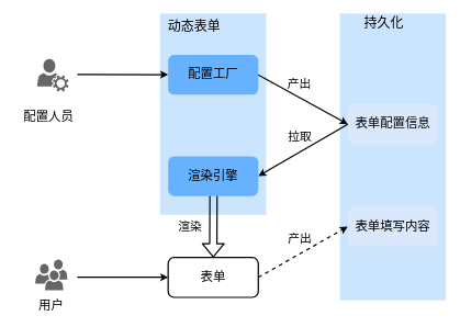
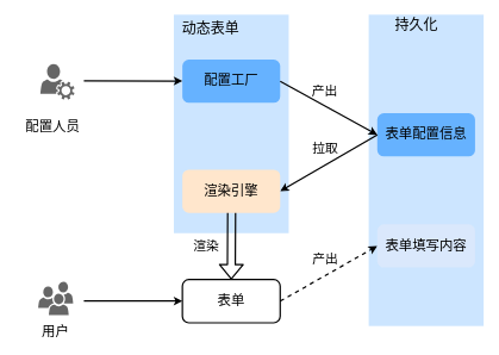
  <mxCell id="0" />
  <mxCell id="1" parent="0" />
  <mxCell id="2" value="" style="rounded=0;whiteSpace=wrap;html=1;labelBackgroundColor=none;strokeWidth=2;fontFamily=Verdana;fontSize=18;align=left;strokeColor=none;glass=0;shadow=0;fillColor=#CCE5FF;" parent="1" vertex="1"><mxGeometry x="243" y="20" width="161" height="306" as="geometry" /></mxCell>
  <mxCell id="3" value="" style="rounded=0;whiteSpace=wrap;html=1;strokeWidth=2;fontFamily=Verdana;fontSize=19;strokeColor=none;fillColor=#CCE5FF;" parent="1" vertex="1"><mxGeometry x="516" y="20" width="161" height="436" as="geometry" /></mxCell>
  <mxCell id="4" value="" style="pointerEvents=1;shadow=0;dashed=0;html=1;strokeColor=none;labelPosition=center;verticalLabelPosition=bottom;verticalAlign=top;outlineConnect=0;align=center;shape=mxgraph.office.users.user_services;aspect=fixed;fontSize=19;fontFamily=Verdana;fillColor=#666666;strokeWidth=2;" parent="1" vertex="1"><mxGeometry x="56" y="89" width="47.8" height="49.75" as="geometry" /></mxCell>
  <mxCell id="5" value="" style="pointerEvents=1;shadow=0;dashed=0;html=1;strokeColor=none;labelPosition=center;verticalLabelPosition=bottom;verticalAlign=top;outlineConnect=0;align=center;shape=mxgraph.office.users.users;aspect=fixed;fontSize=19;fontFamily=Verdana;fillColor=#666666;strokeWidth=2;" parent="1" vertex="1"><mxGeometry x="53" y="394" width="49" height="46.65" as="geometry" /></mxCell>
  <mxCell id="6" value="配置工厂" style="rounded=1;whiteSpace=wrap;html=1;fontFamily=Verdana;fontSize=19;strokeWidth=2;strokeColor=none;fillColor=#66B2FF;" parent="1" vertex="1"><mxGeometry x="255" y="83" width="137" height="60.5" as="geometry" /></mxCell>
  <mxCell id="7" value="配置人员" style="text;html=1;strokeColor=none;fillColor=none;align=center;verticalAlign=middle;whiteSpace=wrap;rounded=0;fontFamily=Verdana;fontSize=19;" parent="1" vertex="1"><mxGeometry x="20" y="167.75" width="107" height="20" as="geometry" /></mxCell>
  <mxCell id="8" value="用户" style="text;html=1;strokeColor=none;fillColor=none;align=center;verticalAlign=middle;whiteSpace=wrap;rounded=0;fontFamily=Verdana;fontSize=19;" parent="1" vertex="1"><mxGeometry x="24" y="455" width="107" height="20" as="geometry" /></mxCell>
- <mxCell id="9" value="表单配置信息" style="rounded=1;whiteSpace=wrap;html=1;fontFamily=Verdana;fontSize=19;strokeWidth=2;strokeColor=none;fillColor=#dae8fc;" parent="1" vertex="1"><mxGeometry x="528" y="158" width="137" height="60.5" as="geometry" /></mxCell>
+ <mxCell id="9" value="表单配置信息" style="rounded=1;whiteSpace=wrap;html=1;fontFamily=Verdana;fontSize=19;strokeWidth=2;strokeColor=none;fillColor=#66B2FF;" parent="1" vertex="1"><mxGeometry x="528" y="158" width="137" height="60.5" as="geometry" /></mxCell>
  <mxCell id="10" value="持久化" style="text;html=1;strokeColor=none;fillColor=none;align=left;verticalAlign=middle;whiteSpace=wrap;rounded=0;labelBackgroundColor=none;fontFamily=Verdana;fontSize=20;" parent="1" vertex="1"><mxGeometry x="551" y="24" width="121" height="20" as="geometry" /></mxCell>
  <mxCell id="11" value="" style="endArrow=classic;html=1;fontFamily=Verdana;fontSize=22;strokeWidth=2;entryX=0;entryY=0.5;entryDx=0;entryDy=0;exitX=1;exitY=0.5;exitDx=0;exitDy=0;" parent="1" source="6" target="9" edge="1"><mxGeometry width="50" height="50" relative="1" as="geometry"><mxPoint x="392" y="109" as="sourcePoint" /><mxPoint x="540" y="156.25" as="targetPoint" /></mxGeometry></mxCell>
  <mxCell id="12" value="产出" style="edgeLabel;html=1;align=center;verticalAlign=middle;resizable=0;points=[];fontSize=18;fontFamily=Verdana;labelBackgroundColor=none;" parent="11" vertex="1" connectable="0"><mxGeometry x="-0.132" y="2" relative="1" as="geometry"><mxPoint x="2.36" y="-17.85" as="offset" /></mxGeometry></mxCell>
  <mxCell id="13" value="&lt;font style=&quot;font-size: 18px&quot;&gt;产出&lt;/font&gt;" style="endArrow=classic;html=1;fontFamily=Verdana;fontSize=22;strokeWidth=2;entryX=0;entryY=0.5;entryDx=0;entryDy=0;exitX=1;exitY=0.5;exitDx=0;exitDy=0;labelBackgroundColor=none;dashed=1;" parent="1" source="20" target="14" edge="1"><mxGeometry x="0.07" y="20" width="50" height="50" relative="1" as="geometry"><mxPoint x="392" y="299" as="sourcePoint" /><mxPoint x="530" y="336" as="targetPoint" /><mxPoint as="offset" /></mxGeometry></mxCell>
  <mxCell id="14" value="表单填写内容" style="rounded=1;whiteSpace=wrap;html=1;fontFamily=Verdana;fontSize=19;strokeWidth=2;strokeColor=none;fillColor=#dae8fc;" parent="1" vertex="1"><mxGeometry x="528" y="313.65" width="137" height="60.5" as="geometry" /></mxCell>
  <mxCell id="15" value="" style="endArrow=classic;html=1;fontFamily=Verdana;fontSize=22;strokeWidth=2;entryX=1;entryY=0.5;entryDx=0;entryDy=0;exitX=0;exitY=0.5;exitDx=0;exitDy=0;labelBackgroundColor=none;" parent="1" source="9" target="23" edge="1"><mxGeometry width="50" height="50" relative="1" as="geometry"><mxPoint x="399" y="167" as="sourcePoint" /><mxPoint x="537" y="204" as="targetPoint" /></mxGeometry></mxCell>
  <mxCell id="16" value="拉取" style="edgeLabel;html=1;align=center;verticalAlign=middle;resizable=0;points=[];fontSize=18;fontFamily=Verdana;labelBackgroundColor=none;" parent="15" vertex="1" connectable="0"><mxGeometry x="-0.132" y="2" relative="1" as="geometry"><mxPoint x="-16.2" y="-16.14" as="offset" /></mxGeometry></mxCell>
  <mxCell id="17" value="" style="endArrow=classic;html=1;fontFamily=Verdana;fontSize=22;strokeWidth=2;entryX=0;entryY=0.5;entryDx=0;entryDy=0;" parent="1" edge="1"><mxGeometry width="50" height="50" relative="1" as="geometry"><mxPoint x="117" y="112.75" as="sourcePoint" /><mxPoint x="255" y="113" as="targetPoint" /></mxGeometry></mxCell>
  <mxCell id="18" value="" style="endArrow=classic;html=1;labelBackgroundColor=none;strokeWidth=2;fontFamily=Verdana;fontSize=18;shape=flexArrow;entryX=0.5;entryY=0;entryDx=0;entryDy=0;spacingTop=0;spacingBottom=0;targetPerimeterSpacing=0;" parent="1" target="20" edge="1"><mxGeometry width="50" height="50" relative="1" as="geometry"><mxPoint x="324" y="291" as="sourcePoint" /><mxPoint x="323" y="400" as="targetPoint" /></mxGeometry></mxCell>
  <mxCell id="19" value="渲染" style="edgeLabel;html=1;align=center;verticalAlign=middle;resizable=0;points=[];fontSize=18;fontFamily=Verdana;labelBackgroundColor=none;" parent="18" vertex="1" connectable="0"><mxGeometry x="-0.235" y="4" relative="1" as="geometry"><mxPoint x="-39.81" y="14.88" as="offset" /></mxGeometry></mxCell>
  <mxCell id="20" value="表单" style="rounded=1;whiteSpace=wrap;html=1;fontFamily=Verdana;fontSize=19;strokeWidth=2;fillColor=none;" parent="1" vertex="1"><mxGeometry x="255" y="391" width="137" height="60.5" as="geometry" /></mxCell>
  <mxCell id="21" value="" style="endArrow=classic;html=1;fontFamily=Verdana;fontSize=22;strokeWidth=2;entryX=0;entryY=0.5;entryDx=0;entryDy=0;" parent="1" edge="1"><mxGeometry width="50" height="50" relative="1" as="geometry"><mxPoint x="117" y="420.75" as="sourcePoint" /><mxPoint x="255" y="421" as="targetPoint" /></mxGeometry></mxCell>
  <mxCell id="22" value="动态表单" style="text;html=1;strokeColor=none;fillColor=none;align=left;verticalAlign=middle;whiteSpace=wrap;rounded=0;labelBackgroundColor=none;fontFamily=Verdana;fontSize=20;" parent="1" vertex="1"><mxGeometry x="253" y="29" width="142" height="20" as="geometry" /></mxCell>
- <mxCell id="23" value="渲染引擎" style="rounded=1;whiteSpace=wrap;html=1;fontFamily=Verdana;fontSize=19;strokeWidth=2;strokeColor=none;fillColor=#66B2FF;" parent="1" vertex="1"><mxGeometry x="255" y="237" width="137" height="60.5" as="geometry" /></mxCell>
+ <mxCell id="23" value="渲染引擎" style="rounded=1;whiteSpace=wrap;html=1;fontFamily=Verdana;fontSize=19;strokeWidth=2;strokeColor=none;fillColor=#ffe6cc;" parent="1" vertex="1"><mxGeometry x="255" y="237" width="137" height="60.5" as="geometry" /></mxCell>
